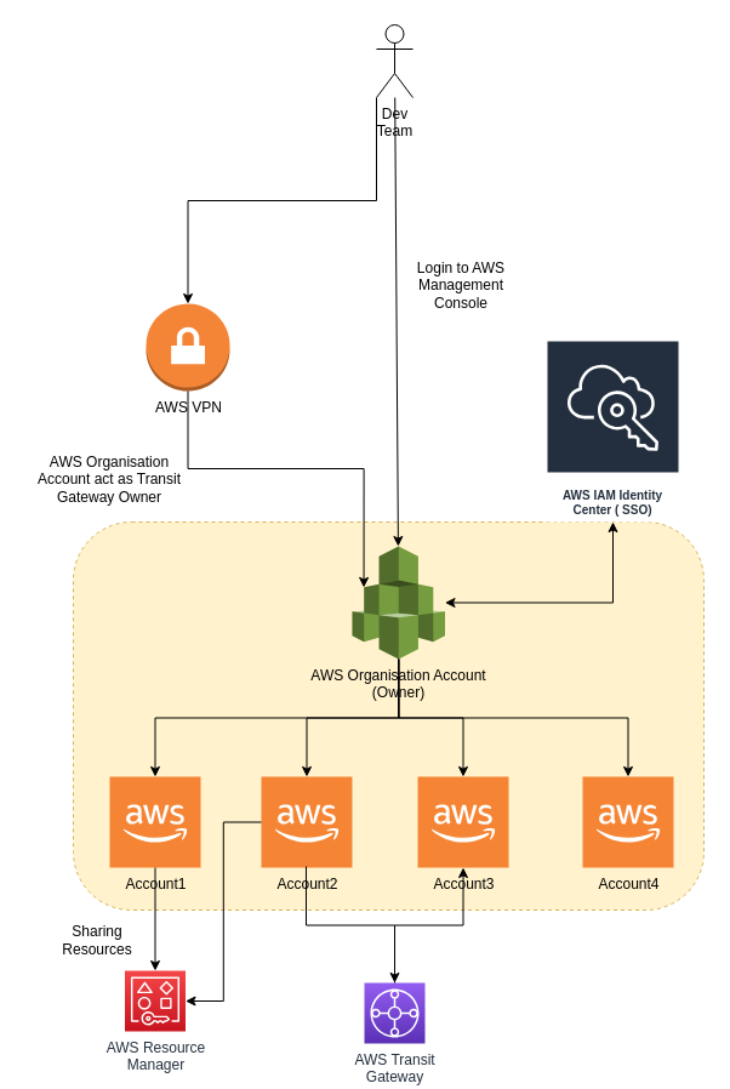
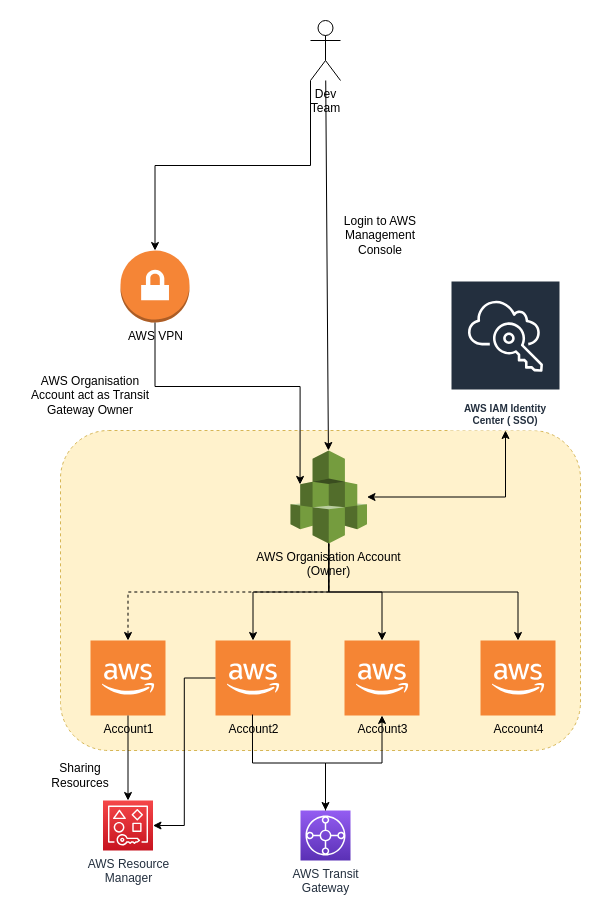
  <mxCell id="0" />
  <mxCell id="1" parent="0" />
  <mxCell id="2" value="" style="rounded=1;whiteSpace=wrap;html=1;dashed=1;fillColor=#fff2cc;strokeColor=#d6b656;" parent="1" vertex="1"><mxGeometry x="60" y="430" width="520" height="320" as="geometry" /></mxCell>
  <mxCell id="3" value="AWS Organisation Account&lt;br&gt;(Owner)" style="outlineConnect=0;dashed=0;verticalLabelPosition=bottom;verticalAlign=top;align=center;html=1;shape=mxgraph.aws3.organizations;fillColor=#759C3E;gradientColor=none;" parent="1" vertex="1"><mxGeometry x="290" y="450" width="76.5" height="93" as="geometry" /></mxCell>
  <mxCell id="4" value="Account1" style="outlineConnect=0;dashed=0;verticalLabelPosition=bottom;verticalAlign=top;align=center;html=1;shape=mxgraph.aws3.cloud_2;fillColor=#F58534;gradientColor=none;" parent="1" vertex="1"><mxGeometry x="90" y="640" width="75" height="75" as="geometry" /></mxCell>
  <mxCell id="5" value="Account2" style="outlineConnect=0;dashed=0;verticalLabelPosition=bottom;verticalAlign=top;align=center;html=1;shape=mxgraph.aws3.cloud_2;fillColor=#F58534;gradientColor=none;" parent="1" vertex="1"><mxGeometry x="215" y="640" width="75" height="75" as="geometry" /></mxCell>
  <mxCell id="6" value="Account3&lt;br&gt;" style="outlineConnect=0;dashed=0;verticalLabelPosition=bottom;verticalAlign=top;align=center;html=1;shape=mxgraph.aws3.cloud_2;fillColor=#F58534;gradientColor=none;" parent="1" vertex="1"><mxGeometry x="344" y="640" width="75" height="75" as="geometry" /></mxCell>
  <mxCell id="7" value="Account4" style="outlineConnect=0;dashed=0;verticalLabelPosition=bottom;verticalAlign=top;align=center;html=1;shape=mxgraph.aws3.cloud_2;fillColor=#F58534;gradientColor=none;" parent="1" vertex="1"><mxGeometry x="480" y="640" width="75" height="75" as="geometry" /></mxCell>
- <mxCell id="8" value="" style="endArrow=classic;html=1;rounded=0;exitX=0.5;exitY=1;exitDx=0;exitDy=0;exitPerimeter=0;edgeStyle=orthogonalEdgeStyle;" parent="1" source="3" target="4" edge="1"><mxGeometry width="50" height="50" relative="1" as="geometry"><mxPoint x="320" y="670" as="sourcePoint" /><mxPoint x="370" y="620" as="targetPoint" /></mxGeometry></mxCell>
+ <mxCell id="8" value="" style="endArrow=classic;html=1;rounded=0;exitX=0.5;exitY=1;exitDx=0;exitDy=0;exitPerimeter=0;edgeStyle=orthogonalEdgeStyle;dashed=1;" parent="1" source="3" target="4" edge="1"><mxGeometry width="50" height="50" relative="1" as="geometry"><mxPoint x="320" y="670" as="sourcePoint" /><mxPoint x="370" y="620" as="targetPoint" /></mxGeometry></mxCell>
  <mxCell id="9" value="" style="endArrow=classic;html=1;rounded=0;edgeStyle=orthogonalEdgeStyle;" parent="1" source="3" target="5" edge="1"><mxGeometry width="50" height="50" relative="1" as="geometry"><mxPoint x="320" y="670" as="sourcePoint" /><mxPoint x="370" y="620" as="targetPoint" /></mxGeometry></mxCell>
  <mxCell id="10" value="" style="endArrow=classic;html=1;rounded=0;edgeStyle=orthogonalEdgeStyle;" parent="1" source="3" target="6" edge="1"><mxGeometry width="50" height="50" relative="1" as="geometry"><mxPoint x="320" y="670" as="sourcePoint" /><mxPoint x="370" y="620" as="targetPoint" /></mxGeometry></mxCell>
  <mxCell id="11" value="" style="endArrow=classic;html=1;rounded=0;edgeStyle=orthogonalEdgeStyle;exitX=0.5;exitY=1;exitDx=0;exitDy=0;exitPerimeter=0;" parent="1" source="3" target="7" edge="1"><mxGeometry width="50" height="50" relative="1" as="geometry"><mxPoint x="320" y="670" as="sourcePoint" /><mxPoint x="370" y="620" as="targetPoint" /></mxGeometry></mxCell>
  <mxCell id="12" value="AWS IAM Identity Center ( SSO)" style="sketch=0;outlineConnect=0;fontColor=#232F3E;gradientColor=none;strokeColor=#ffffff;fillColor=#232F3E;dashed=0;verticalLabelPosition=middle;verticalAlign=bottom;align=center;html=1;whiteSpace=wrap;fontSize=10;fontStyle=1;spacing=3;shape=mxgraph.aws4.productIcon;prIcon=mxgraph.aws4.single_sign_on;" parent="1" vertex="1"><mxGeometry x="450" y="280" width="110" height="150" as="geometry" /></mxCell>
  <mxCell id="13" value="Dev&lt;br&gt;Team" style="shape=umlActor;verticalLabelPosition=bottom;verticalAlign=top;html=1;outlineConnect=0;" parent="1" vertex="1"><mxGeometry x="310" y="20" width="30" height="60" as="geometry" /></mxCell>
  <mxCell id="14" value="" style="endArrow=classic;html=1;rounded=0;" parent="1" source="13" target="3" edge="1"><mxGeometry width="50" height="50" relative="1" as="geometry"><mxPoint x="120" y="500" as="sourcePoint" /><mxPoint x="170" y="450" as="targetPoint" /></mxGeometry></mxCell>
  <mxCell id="15" value="Login to AWS Management Console" style="text;html=1;strokeColor=none;fillColor=none;align=center;verticalAlign=middle;whiteSpace=wrap;rounded=0;dashed=1;" parent="1" vertex="1"><mxGeometry x="330" y="220" width="100" height="30" as="geometry" /></mxCell>
  <mxCell id="16" value="AWS VPN" style="outlineConnect=0;dashed=0;verticalLabelPosition=bottom;verticalAlign=top;align=center;html=1;shape=mxgraph.aws3.vpn_gateway;fillColor=#F58536;gradientColor=none;" parent="1" vertex="1"><mxGeometry x="120" y="250" width="69" height="72" as="geometry" /></mxCell>
  <mxCell id="17" value="" style="endArrow=classic;html=1;rounded=0;exitX=0;exitY=1;exitDx=0;exitDy=0;exitPerimeter=0;entryX=0.5;entryY=0;entryDx=0;entryDy=0;entryPerimeter=0;edgeStyle=orthogonalEdgeStyle;" parent="1" source="13" target="16" edge="1"><mxGeometry width="50" height="50" relative="1" as="geometry"><mxPoint x="120" y="390" as="sourcePoint" /><mxPoint x="170" y="340" as="targetPoint" /></mxGeometry></mxCell>
  <mxCell id="18" value="" style="endArrow=classic;startArrow=classic;html=1;rounded=0;edgeStyle=orthogonalEdgeStyle;" parent="1" source="3" target="12" edge="1"><mxGeometry width="50" height="50" relative="1" as="geometry"><mxPoint x="120" y="360" as="sourcePoint" /><mxPoint x="170" y="310" as="targetPoint" /></mxGeometry></mxCell>
  <mxCell id="19" value="" style="endArrow=classic;html=1;rounded=0;exitX=0.5;exitY=1;exitDx=0;exitDy=0;exitPerimeter=0;edgeStyle=orthogonalEdgeStyle;entryX=0.125;entryY=0.365;entryDx=0;entryDy=0;entryPerimeter=0;" parent="1" source="16" target="3" edge="1"><mxGeometry width="50" height="50" relative="1" as="geometry"><mxPoint x="230" y="300" as="sourcePoint" /><mxPoint x="280" y="250" as="targetPoint" /></mxGeometry></mxCell>
  <mxCell id="20" value="AWS Organisation Account act as Transit Gateway Owner" style="text;html=1;strokeColor=none;fillColor=none;align=center;verticalAlign=middle;whiteSpace=wrap;rounded=0;dashed=1;" parent="1" vertex="1"><mxGeometry x="20" y="380" width="140" height="30" as="geometry" /></mxCell>
  <mxCell id="21" value="AWS Transit &lt;br&gt;Gateway" style="sketch=0;points=[[0,0,0],[0.25,0,0],[0.5,0,0],[0.75,0,0],[1,0,0],[0,1,0],[0.25,1,0],[0.5,1,0],[0.75,1,0],[1,1,0],[0,0.25,0],[0,0.5,0],[0,0.75,0],[1,0.25,0],[1,0.5,0],[1,0.75,0]];outlineConnect=0;fontColor=#232F3E;gradientColor=#945DF2;gradientDirection=north;fillColor=#5A30B5;strokeColor=#ffffff;dashed=0;verticalLabelPosition=bottom;verticalAlign=top;align=center;html=1;fontSize=12;fontStyle=0;aspect=fixed;shape=mxgraph.aws4.resourceIcon;resIcon=mxgraph.aws4.transit_gateway;" parent="1" vertex="1"><mxGeometry x="300" y="810" width="50" height="50" as="geometry" /></mxCell>
  <mxCell id="22" value="AWS Resource &lt;br&gt;Manager" style="sketch=0;points=[[0,0,0],[0.25,0,0],[0.5,0,0],[0.75,0,0],[1,0,0],[0,1,0],[0.25,1,0],[0.5,1,0],[0.75,1,0],[1,1,0],[0,0.25,0],[0,0.5,0],[0,0.75,0],[1,0.25,0],[1,0.5,0],[1,0.75,0]];outlineConnect=0;fontColor=#232F3E;gradientColor=#F54749;gradientDirection=north;fillColor=#C7131F;strokeColor=#ffffff;dashed=0;verticalLabelPosition=bottom;verticalAlign=top;align=center;html=1;fontSize=12;fontStyle=0;aspect=fixed;shape=mxgraph.aws4.resourceIcon;resIcon=mxgraph.aws4.resource_access_manager;" parent="1" vertex="1"><mxGeometry x="102.5" y="800" width="50" height="50" as="geometry" /></mxCell>
  <mxCell id="23" value="" style="endArrow=classic;html=1;rounded=0;entryX=0.5;entryY=0;entryDx=0;entryDy=0;entryPerimeter=0;" parent="1" source="4" target="22" edge="1"><mxGeometry width="50" height="50" relative="1" as="geometry"><mxPoint x="450" y="730" as="sourcePoint" /><mxPoint x="500" y="680" as="targetPoint" /></mxGeometry></mxCell>
  <mxCell id="24" value="Sharing Resources" style="text;html=1;strokeColor=none;fillColor=none;align=center;verticalAlign=middle;whiteSpace=wrap;rounded=0;dashed=1;" parent="1" vertex="1"><mxGeometry x="50" y="760" width="60" height="30" as="geometry" /></mxCell>
  <mxCell id="25" value="" style="endArrow=classic;html=1;rounded=0;entryX=1;entryY=0.5;entryDx=0;entryDy=0;entryPerimeter=0;edgeStyle=orthogonalEdgeStyle;" parent="1" source="5" target="22" edge="1"><mxGeometry width="50" height="50" relative="1" as="geometry"><mxPoint x="450" y="720" as="sourcePoint" /><mxPoint x="500" y="670" as="targetPoint" /></mxGeometry></mxCell>
  <mxCell id="26" value="" style="endArrow=classic;html=1;rounded=0;exitX=0.493;exitY=0.987;exitDx=0;exitDy=0;exitPerimeter=0;edgeStyle=orthogonalEdgeStyle;" parent="1" source="5" target="21" edge="1"><mxGeometry width="50" height="50" relative="1" as="geometry"><mxPoint x="450" y="720" as="sourcePoint" /><mxPoint x="500" y="670" as="targetPoint" /></mxGeometry></mxCell>
  <mxCell id="27" value="" style="endArrow=classic;html=1;rounded=0;exitX=0.5;exitY=0;exitDx=0;exitDy=0;exitPerimeter=0;edgeStyle=orthogonalEdgeStyle;" parent="1" source="21" target="6" edge="1"><mxGeometry width="50" height="50" relative="1" as="geometry"><mxPoint x="450" y="720" as="sourcePoint" /><mxPoint x="500" y="670" as="targetPoint" /></mxGeometry></mxCell>
